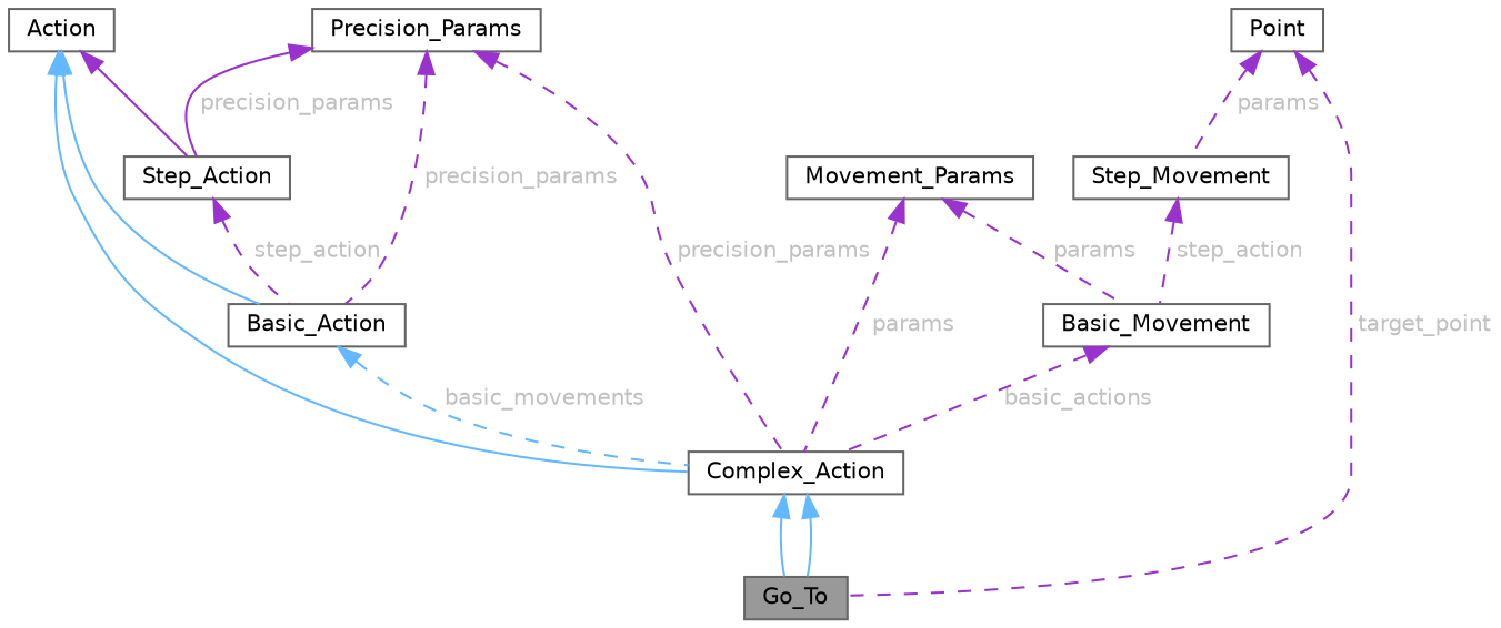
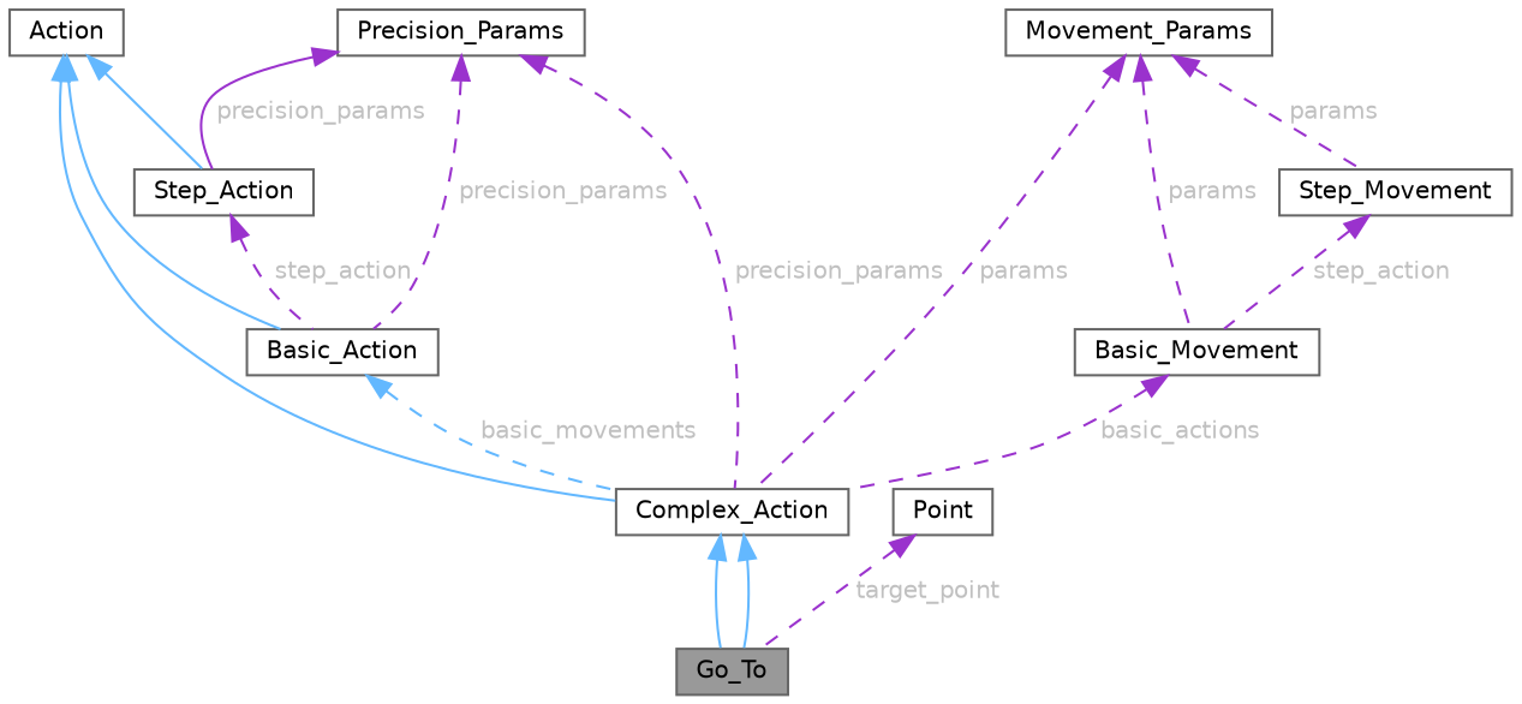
  digraph {
    node [color=gray40 fillcolor=white fontname=Helvetica fontsize=10 shape=box style=filled]
    edge [color=darkorchid3 dir=back fontname=Helvetica fontsize=10 labelfontname=Helvetica labelfontsize=10 style=dashed fontcolor=grey]
    n1 [fillcolor=grey60 fontcolor=black height=0.2 label=Go_To width=0.4]
    n2 [height=0.2 label=Complex_Action width=0.4]
    n3 [height=0.2 label=Action width=0.4]
    n4 [height=0.2 label=Basic_Action width=0.4]
    n5 [height=0.2 label=Step_Action width=0.4]
    n6 [height=0.2 label=Precision_Params width=0.4]
    n7 [height=0.2 label=Movement_Params width=0.4]
    n8 [height=0.2 label=Basic_Movement width=0.4]
    n9 [height=0.2 label=Step_Movement width=0.4]
    n10 [height=0.2 label=Point width=0.4]
    n2 -> n1 [color=steelblue1 style=solid fontcolor=""]
    n2 -> n1 [color=steelblue1 style=solid fontcolor=""]
    n3 -> n2 [color=steelblue1 style=solid fontcolor=""]
    n3 -> n4 [color=steelblue1 style=solid fontcolor=""]
-   n3 -> n5 [style=solid fontcolor=""]
+   n3 -> n5 [color=steelblue1 style=solid fontcolor=""]
    n4 -> n2 [color=steelblue1 label=" basic_movements"]
    n5 -> n4 [label=" step_action"]
    n6 -> n2 [label=" precision_params"]
    n6 -> n4 [label=" precision_params"]
    n6 -> n5 [label=" precision_params" style=solid]
    n7 -> n2 [label=" params"]
    n7 -> n8 [label=" params"]
-   n10 -> n9 [label=" params"]
+   n7 -> n9 [label=" params"]
    n8 -> n2 [label=" basic_actions"]
    n9 -> n8 [label=" step_action"]
    n10 -> n1 [label=" target_point"]
  }
